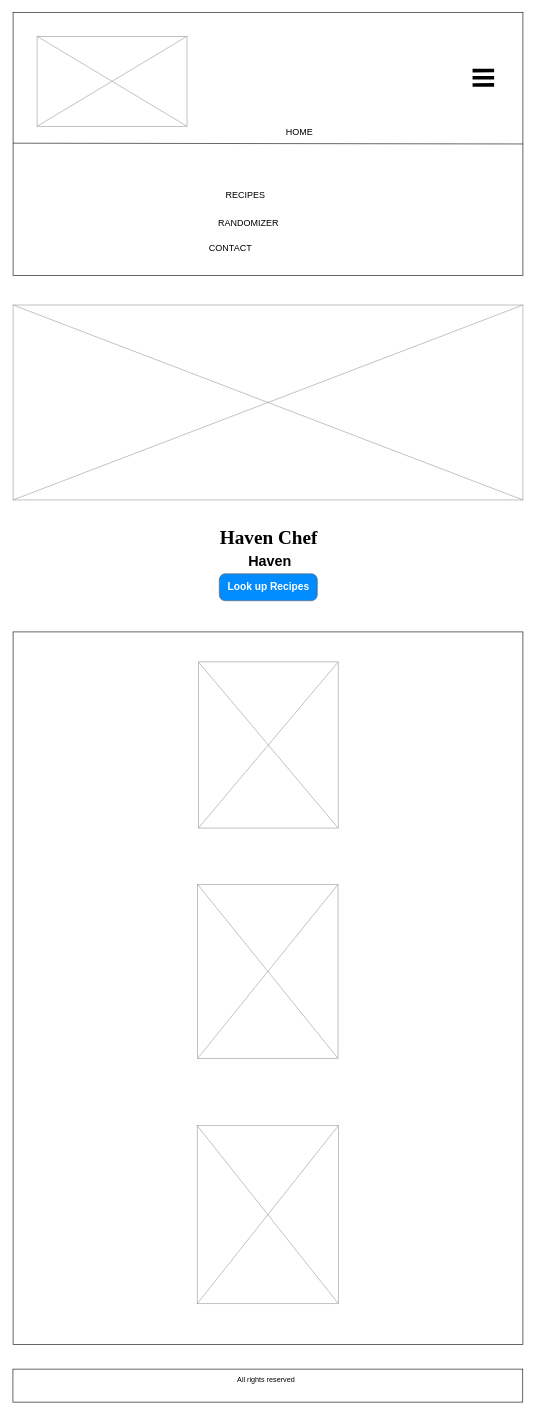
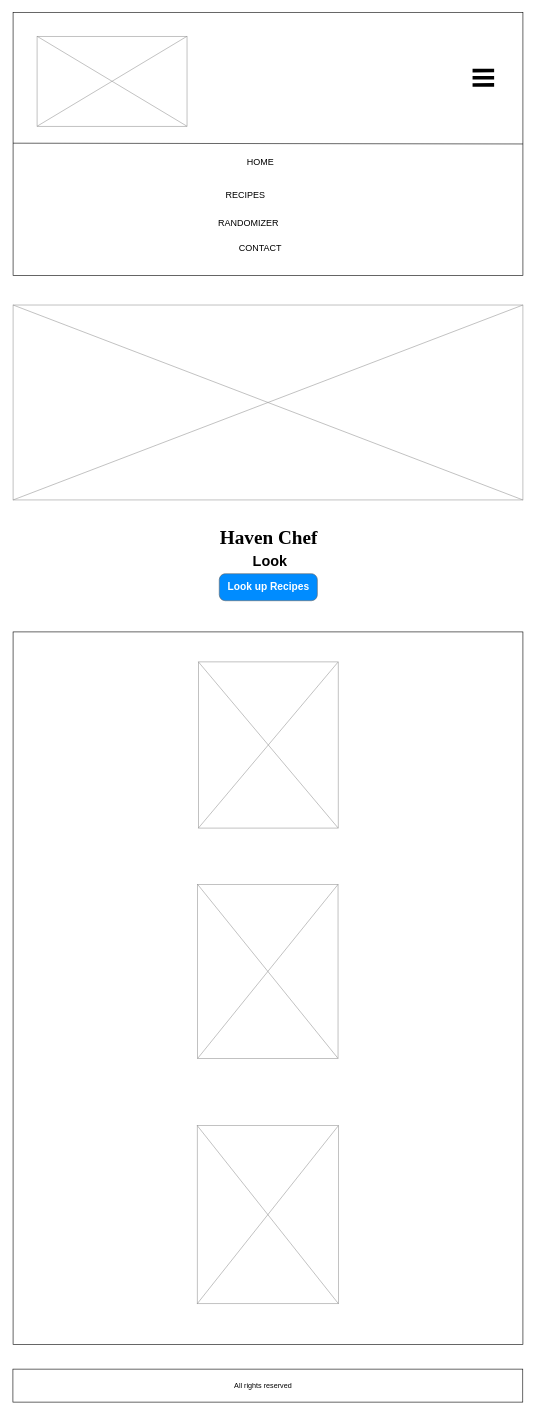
  <mxCell id="0" />
  <mxCell id="1" parent="0" />
  <mxCell id="2" value="" style="rounded=0;whiteSpace=wrap;html=1;" parent="1" vertex="1"><mxGeometry width="850" height="439" as="geometry" x="21" y="20" /></mxCell>
  <mxCell id="3" value="" style="verticalLabelPosition=bottom;shadow=0;dashed=0;align=center;html=1;verticalAlign=top;strokeWidth=1;shape=mxgraph.mockup.graphics.simpleIcon;strokeColor=#999999;" parent="1" vertex="1"><mxGeometry x="61" y="60" width="250" height="150" as="geometry" /></mxCell>
- <mxCell id="4" value="&lt;p style=&quot;line-height: 120%; font-size: 15px;&quot;&gt;HOME&lt;/p&gt;" style="text;html=1;align=center;verticalAlign=middle;resizable=0;points=[];autosize=1;strokeColor=none;fillColor=none;fontStyle=0;fontSize=15;" parent="1" vertex="1"><mxGeometry x="466" y="189" width="63" height="60" as="geometry" /></mxCell>
+ <mxCell id="4" value="&lt;p style=&quot;line-height: 120%; font-size: 15px;&quot;&gt;HOME&lt;/p&gt;" style="text;html=1;align=center;verticalAlign=middle;resizable=0;points=[];autosize=1;strokeColor=none;fillColor=none;fontStyle=0;fontSize=15;" parent="1" vertex="1"><mxGeometry x="401" y="239" width="63" height="60" as="geometry" /></mxCell>
  <mxCell id="5" value="RECIPES" style="text;html=1;align=center;verticalAlign=middle;resizable=0;points=[];autosize=1;strokeColor=none;fillColor=none;fontStyle=0;fontSize=15;" parent="1" vertex="1"><mxGeometry x="365.5" y="309" width="84" height="30" as="geometry" /></mxCell>
- <mxCell id="6" value="CONTACT" style="text;html=1;align=center;verticalAlign=middle;resizable=0;points=[];autosize=1;strokeColor=none;fillColor=none;fontStyle=0;fontSize=15;" parent="1" vertex="1"><mxGeometry x="338.5" y="397" width="89" height="30" as="geometry" /></mxCell>
+ <mxCell id="6" value="CONTACT" style="text;html=1;align=center;verticalAlign=middle;resizable=0;points=[];autosize=1;strokeColor=none;fillColor=none;fontStyle=0;fontSize=15;" parent="1" vertex="1"><mxGeometry x="388.5" y="397" width="89" height="30" as="geometry" /></mxCell>
  <mxCell id="7" value="RANDOMIZER" style="text;html=1;align=center;verticalAlign=middle;resizable=0;points=[];autosize=1;strokeColor=none;fillColor=none;fontStyle=0;fontSize=15;" parent="1" vertex="1"><mxGeometry x="353" y="356" width="119" height="30" as="geometry" /></mxCell>
  <mxCell id="8" value="" style="verticalLabelPosition=bottom;shadow=0;dashed=0;align=center;html=1;verticalAlign=top;strokeWidth=1;shape=mxgraph.mockup.graphics.simpleIcon;strokeColor=#999999;" parent="1" vertex="1"><mxGeometry y="508" width="850" height="325" as="geometry" x="21" /></mxCell>
  <mxCell id="9" value="" style="rounded=0;whiteSpace=wrap;html=1;" parent="1" vertex="1"><mxGeometry y="1053" width="850" height="1188" as="geometry" x="21" /></mxCell>
  <mxCell id="10" value="Look up Recipes" style="strokeWidth=1;shadow=0;dashed=0;align=center;html=1;shape=mxgraph.mockup.buttons.button;strokeColor=#666666;fontColor=#ffffff;mainText=;buttonStyle=round;fontSize=17;fontStyle=1;fillColor=#008cff;whiteSpace=wrap;" parent="1" vertex="1"><mxGeometry x="364.75" y="956" width="163.5" height="45" as="geometry" /></mxCell>
  <mxCell id="11" value="&lt;span style=&quot;font-size: 32px;&quot;&gt;Haven Chef&lt;/span&gt;" style="text;strokeColor=none;fillColor=none;html=1;fontSize=24;fontStyle=1;verticalAlign=middle;align=center;fontFamily=Verdana;" parent="1" vertex="1"><mxGeometry x="303" y="875" width="287" height="41" as="geometry" /></mxCell>
- <mxCell id="12" value="Haven" style="text;strokeColor=none;fillColor=none;html=1;fontSize=24;fontStyle=1;verticalAlign=middle;align=center;" parent="1" vertex="1"><mxGeometry x="399" y="916" width="100" height="40" as="geometry" /></mxCell>
+ <mxCell id="12" value="Look" style="text;strokeColor=none;fillColor=none;html=1;fontSize=24;fontStyle=1;verticalAlign=middle;align=center;" parent="1" vertex="1"><mxGeometry x="399" y="916" width="100" height="40" as="geometry" /></mxCell>
  <mxCell id="13" value="" style="verticalLabelPosition=bottom;shadow=0;dashed=0;align=center;html=1;verticalAlign=top;strokeWidth=1;shape=mxgraph.mockup.graphics.simpleIcon;strokeColor=#999999;" parent="1" vertex="1"><mxGeometry x="330" y="1103" width="233" height="277" as="geometry" /></mxCell>
  <mxCell id="14" value="" style="verticalLabelPosition=bottom;shadow=0;dashed=0;align=center;html=1;verticalAlign=top;strokeWidth=1;shape=mxgraph.mockup.graphics.simpleIcon;strokeColor=#999999;" parent="1" vertex="1"><mxGeometry x="328.75" y="1474" width="234" height="290" as="geometry" /></mxCell>
  <mxCell id="15" value="" style="verticalLabelPosition=bottom;shadow=0;dashed=0;align=center;html=1;verticalAlign=top;strokeWidth=1;shape=mxgraph.mockup.graphics.simpleIcon;strokeColor=#999999;" parent="1" vertex="1"><mxGeometry x="328" y="1876" width="235.5" height="297" as="geometry" /></mxCell>
  <mxCell id="16" value="" style="rounded=0;whiteSpace=wrap;html=1;" parent="1" vertex="1"><mxGeometry x="20.75" y="2282" width="850" height="55" as="geometry" /></mxCell>
- <mxCell id="17" value="All rights reserved" style="text;html=1;align=center;verticalAlign=middle;whiteSpace=wrap;rounded=0;" parent="1" vertex="1"><mxGeometry x="363" y="2284.5" width="160" height="30" as="geometry" /></mxCell>
+ <mxCell id="17" value="All rights reserved" style="text;html=1;align=center;verticalAlign=middle;whiteSpace=wrap;rounded=0;" parent="1" vertex="1"><mxGeometry x="358" y="2294.5" width="160" height="30" as="geometry" /></mxCell>
  <mxCell id="18" value="" style="endArrow=none;html=1;rounded=0;entryX=1;entryY=0.5;entryDx=0;entryDy=0;" edge="1" parent="1" target="2"><mxGeometry width="50" height="50" relative="1" as="geometry"><mxPoint y="238.228" as="sourcePoint" x="21" /><mxPoint x="185" y="238" as="targetPoint" /></mxGeometry></mxCell>
  <mxCell id="19" value="" style="endArrow=none;html=1;rounded=0;strokeWidth=6;" edge="1" parent="1"><mxGeometry width="50" height="50" relative="1" as="geometry"><mxPoint x="787" y="117.16" as="sourcePoint" /><mxPoint x="823" y="117" as="targetPoint" /></mxGeometry></mxCell>
  <mxCell id="20" value="" style="endArrow=none;html=1;rounded=0;strokeWidth=6;" edge="1" parent="1"><mxGeometry width="50" height="50" relative="1" as="geometry"><mxPoint x="787" y="129.16" as="sourcePoint" /><mxPoint x="823" y="129" as="targetPoint" /></mxGeometry></mxCell>
  <mxCell id="21" value="" style="endArrow=none;html=1;rounded=0;strokeWidth=6;" edge="1" parent="1"><mxGeometry width="50" height="50" relative="1" as="geometry"><mxPoint x="787" y="141.16" as="sourcePoint" /><mxPoint x="823" y="141" as="targetPoint" /></mxGeometry></mxCell>
